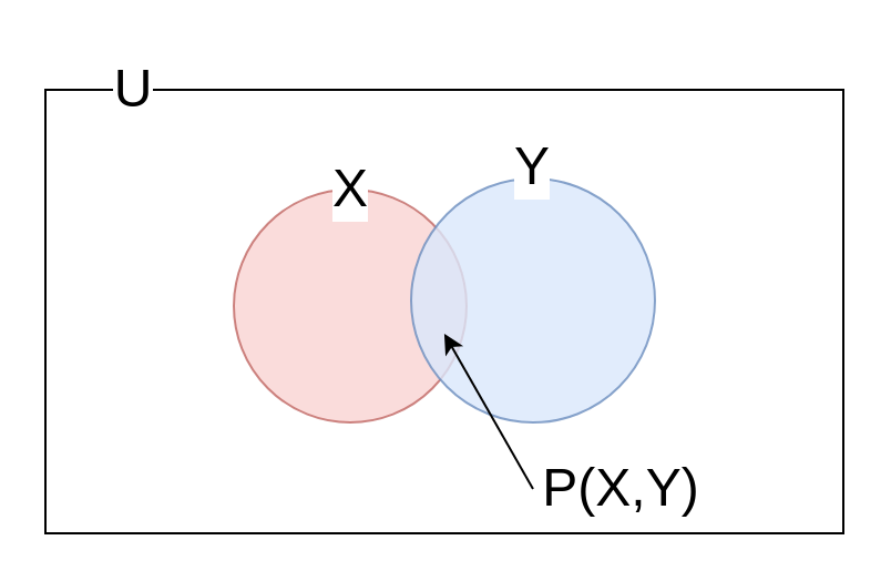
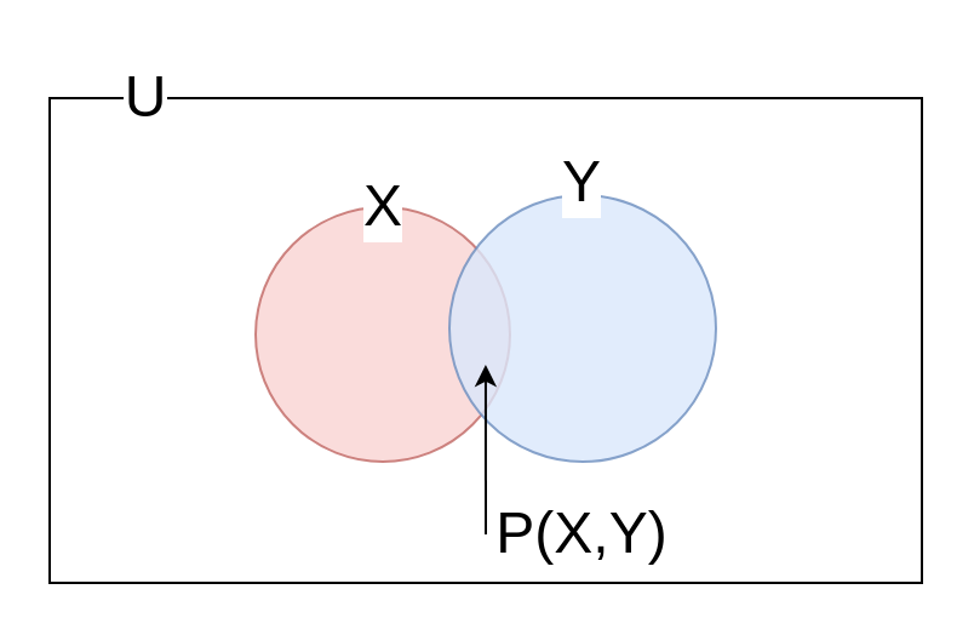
  <mxCell id="0" />
  <mxCell id="1" parent="0" />
  <mxCell id="2" value="" style="rounded=0;whiteSpace=wrap;html=1;" vertex="1" parent="1"><mxGeometry x="20" y="40" width="360" height="200" as="geometry" /></mxCell>
  <mxCell id="3" value="U" style="text;html=1;strokeColor=none;fillColor=none;align=center;verticalAlign=middle;whiteSpace=wrap;rounded=0;labelBackgroundColor=#ffffff;fontSize=24;" vertex="1" parent="1"><mxGeometry x="40" y="20" width="40" height="40" as="geometry" /></mxCell>
  <mxCell id="4" value="" style="ellipse;whiteSpace=wrap;html=1;aspect=fixed;labelBackgroundColor=none;fillColor=#f8cecc;strokeColor=#b85450;opacity=70;" vertex="1" parent="1"><mxGeometry x="105" y="85" width="105" height="105" as="geometry" /></mxCell>
  <mxCell id="5" value="X" style="text;html=1;strokeColor=none;fillColor=none;align=center;verticalAlign=middle;whiteSpace=wrap;rounded=0;labelBackgroundColor=#ffffff;fontSize=24;" vertex="1" parent="1"><mxGeometry x="137.5" y="70" width="40" height="30" as="geometry" /></mxCell>
  <mxCell id="6" value="" style="ellipse;whiteSpace=wrap;html=1;aspect=fixed;labelBackgroundColor=none;fillColor=#dae8fc;strokeColor=#6c8ebf;opacity=80;" vertex="1" parent="1"><mxGeometry x="185" y="80" width="110" height="110" as="geometry" /></mxCell>
  <mxCell id="7" value="Y" style="text;html=1;strokeColor=none;fillColor=none;align=center;verticalAlign=middle;whiteSpace=wrap;rounded=0;labelBackgroundColor=#ffffff;fontSize=24;" vertex="1" parent="1"><mxGeometry x="220" y="60" width="40" height="30" as="geometry" /></mxCell>
  <mxCell id="8" value="" style="endArrow=classic;html=1;fontSize=24;entryX=0.136;entryY=0.636;entryDx=0;entryDy=0;entryPerimeter=0;exitX=0;exitY=0.5;exitDx=0;exitDy=0;" edge="1" parent="1" source="9" target="6"><mxGeometry width="50" height="50" relative="1" as="geometry"><mxPoint x="200" y="310" as="sourcePoint" /><mxPoint x="250" y="260" as="targetPoint" /></mxGeometry></mxCell>
- <mxCell id="9" value="P(X,Y)" style="text;html=1;strokeColor=none;fillColor=none;align=center;verticalAlign=middle;whiteSpace=wrap;rounded=0;labelBackgroundColor=none;fontSize=24;opacity=80;" vertex="1" parent="1"><mxGeometry x="240" y="210" width="80" height="20" as="geometry" /></mxCell>
+ <mxCell id="9" value="P(X,Y)" style="text;html=1;strokeColor=none;fillColor=none;align=center;verticalAlign=middle;whiteSpace=wrap;rounded=0;labelBackgroundColor=none;fontSize=24;opacity=80;" vertex="1" parent="1"><mxGeometry x="200" y="210" width="80" height="20" as="geometry" /></mxCell>
